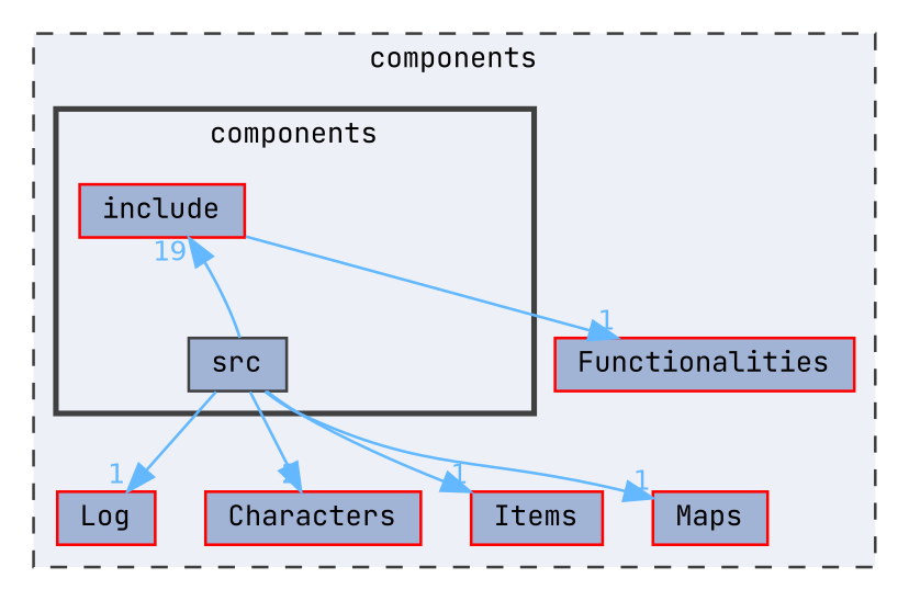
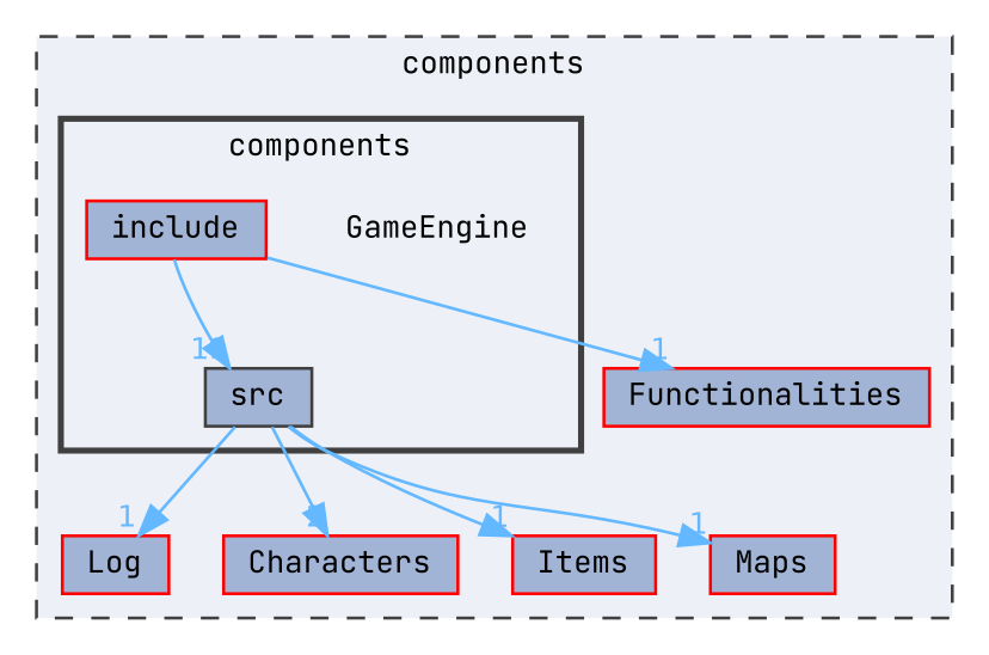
  digraph {
    compound=true
    fontname="JetBrains Mono"
    node [fontname="JetBrains Mono" fontsize=10 shape=box color=red fillcolor="#a2b4d6" style=filled]
    edge [color=steelblue1 fontcolor=steelblue1 fontname="JetBrains Mono" fontsize=10 headlabel=1 labeldistance=1.5 labelfontname=Helvetica labelfontsize=10]
+   n1 [height=0.2 label=GameEngine shape=plaintext width=0.4 color="" fillcolor="" style=""]
    n2 [height=0.2 label=include width=0.4]
    n3 [color=grey25 height=0.2 label=src width=0.4]
    n4 [height=0.2 label=Log width=0.4]
    n5 [height=0.2 label=Functionalities width=0.4]
    n6 [height=0.2 label=Characters width=0.4]
    n7 [height=0.2 label=Items width=0.4]
    n8 [height=0.2 label=Maps width=0.4]
    subgraph cluster_1 {
      bgcolor="#edf0f7"
      fontsize=10
      label=components
      pencolor=grey25
      style="filled,dashed"
      n4
      n5
      n6
      n7
      n8
      subgraph cluster_2 {
        bgcolor="#edf0f7"
        fontsize=10
        label=components
        pencolor=grey25
        style="filled,bold"
+       n1
        n2
        n3
      }
    }
    n2 -> n5
-   n3 -> n2 [headlabel=19]
+   n2 -> n3 [headlabel=19]
    n3 -> n4
    n3 -> n6 [headlabel=2]
    n3 -> n7
    n3 -> n8
  }
